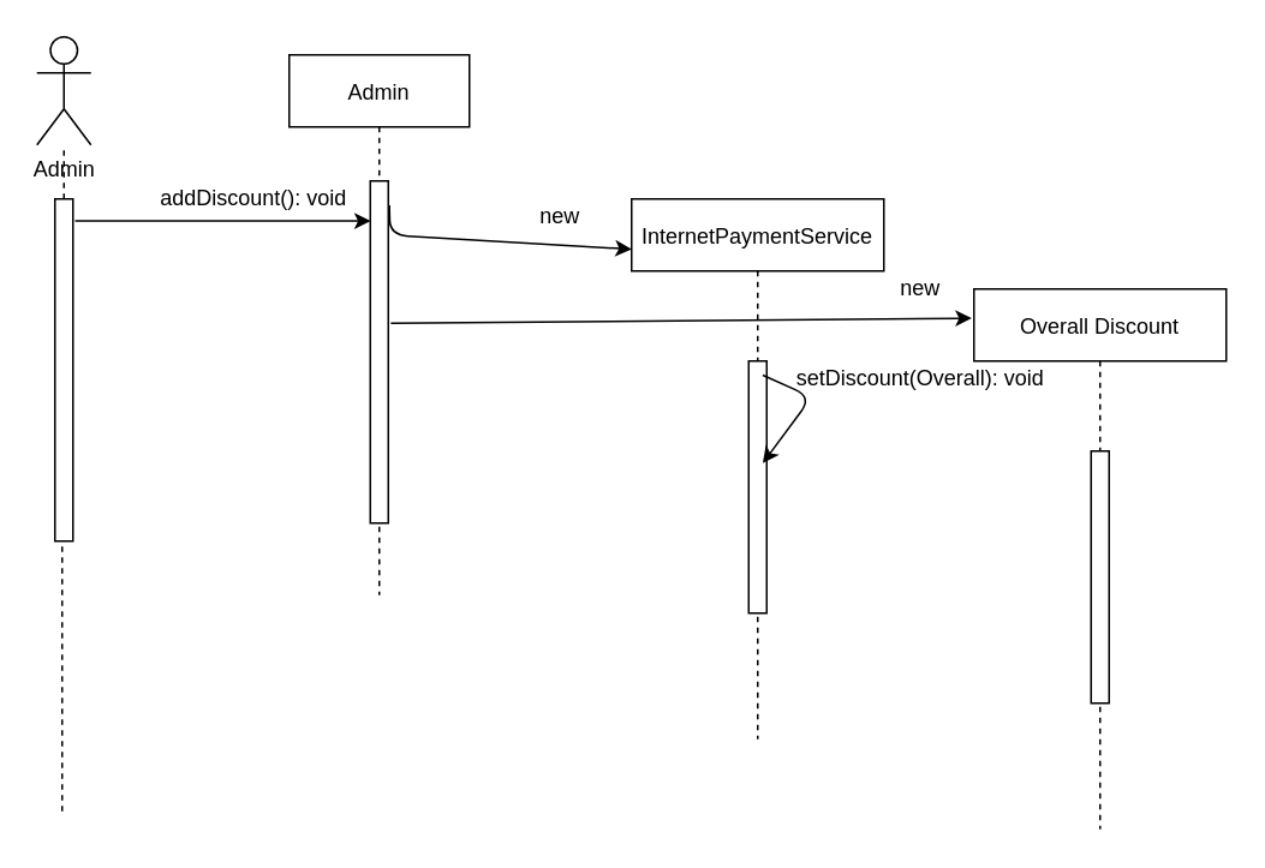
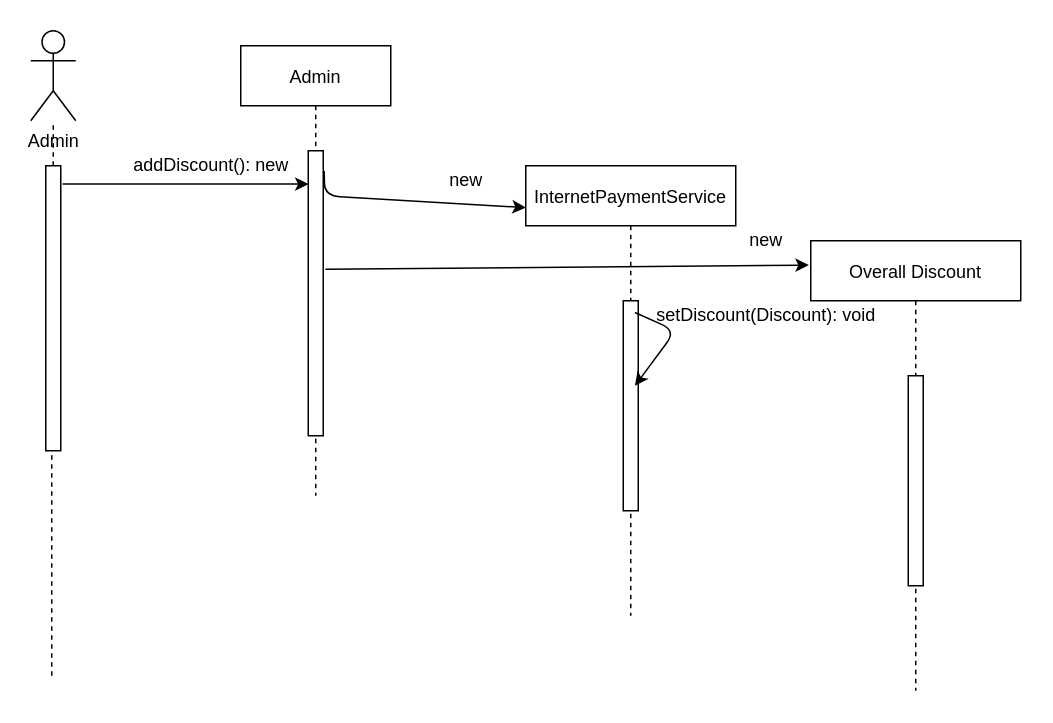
  <mxCell id="0" />
  <mxCell id="1" parent="0" />
  <mxCell id="2" value="Admin" style="shape=umlLifeline;perimeter=lifelinePerimeter;container=1;collapsible=0;recursiveResize=0;rounded=0;shadow=0;strokeWidth=1;" parent="1" vertex="1"><mxGeometry x="160" y="30" width="100" height="300" as="geometry" /></mxCell>
  <mxCell id="3" value="" style="points=[];perimeter=orthogonalPerimeter;rounded=0;shadow=0;strokeWidth=1;" parent="2" vertex="1"><mxGeometry x="45" y="70" width="10" height="190" as="geometry" /></mxCell>
  <mxCell id="4" value="InternetPaymentService" style="shape=umlLifeline;perimeter=lifelinePerimeter;container=1;collapsible=0;recursiveResize=0;rounded=0;shadow=0;strokeWidth=1;" parent="1" vertex="1"><mxGeometry x="350" y="110" width="140" height="300" as="geometry" /></mxCell>
  <mxCell id="5" value="" style="html=1;points=[];perimeter=orthogonalPerimeter;" vertex="1" parent="4"><mxGeometry x="65" y="90" width="10" height="140" as="geometry" /></mxCell>
  <mxCell id="6" value="Admin" style="shape=umlActor;verticalLabelPosition=bottom;verticalAlign=top;html=1;outlineConnect=0;" vertex="1" parent="1"><mxGeometry x="20" y="20" width="30" height="60" as="geometry" /></mxCell>
  <mxCell id="7" value="" style="endArrow=none;dashed=1;html=1;" edge="1" parent="1" source="8" target="6"><mxGeometry width="50" height="50" relative="1" as="geometry"><mxPoint x="30" y="450" as="sourcePoint" /><mxPoint x="30" y="120" as="targetPoint" /></mxGeometry></mxCell>
  <mxCell id="8" value="" style="points=[];perimeter=orthogonalPerimeter;rounded=0;shadow=0;strokeWidth=1;" vertex="1" parent="1"><mxGeometry x="30" y="110" width="10" height="190" as="geometry" /></mxCell>
  <mxCell id="9" value="" style="endArrow=none;dashed=1;html=1;entryX=0.4;entryY=1.007;entryDx=0;entryDy=0;entryPerimeter=0;" edge="1" parent="1" target="8"><mxGeometry width="50" height="50" relative="1" as="geometry"><mxPoint x="34" y="450" as="sourcePoint" /><mxPoint x="30" y="120" as="targetPoint" /></mxGeometry></mxCell>
  <mxCell id="10" value="" style="endArrow=classic;html=1;exitX=1.06;exitY=0.071;exitDx=0;exitDy=0;exitPerimeter=0;entryX=0;entryY=0.093;entryDx=0;entryDy=0;entryPerimeter=0;" edge="1" parent="1" source="3" target="4"><mxGeometry width="50" height="50" relative="1" as="geometry"><mxPoint x="440" y="280" as="sourcePoint" /><mxPoint x="490" y="230" as="targetPoint" /><Array as="points"><mxPoint x="216" y="130" /></Array></mxGeometry></mxCell>
  <mxCell id="11" value="new" style="text;html=1;align=center;verticalAlign=middle;resizable=0;points=[];autosize=1;" vertex="1" parent="1"><mxGeometry x="290" y="110" width="40" height="20" as="geometry" /></mxCell>
  <mxCell id="12" value="Overall Discount" style="shape=umlLifeline;perimeter=lifelinePerimeter;container=1;collapsible=0;recursiveResize=0;rounded=0;shadow=0;strokeWidth=1;" vertex="1" parent="1"><mxGeometry x="540" y="160" width="140" height="300" as="geometry" /></mxCell>
  <mxCell id="13" value="" style="html=1;points=[];perimeter=orthogonalPerimeter;" vertex="1" parent="12"><mxGeometry x="65" y="90" width="10" height="140" as="geometry" /></mxCell>
  <mxCell id="14" value="" style="endArrow=classic;html=1;exitX=1.14;exitY=0.416;exitDx=0;exitDy=0;exitPerimeter=0;entryX=-0.009;entryY=0.054;entryDx=0;entryDy=0;entryPerimeter=0;" edge="1" parent="1" source="3" target="12"><mxGeometry width="50" height="50" relative="1" as="geometry"><mxPoint x="440" y="280" as="sourcePoint" /><mxPoint x="490" y="230" as="targetPoint" /></mxGeometry></mxCell>
  <mxCell id="15" value="new" style="text;html=1;align=center;verticalAlign=middle;resizable=0;points=[];autosize=1;" vertex="1" parent="1"><mxGeometry x="490" y="150" width="40" height="20" as="geometry" /></mxCell>
  <mxCell id="16" value="" style="endArrow=classic;html=1;exitX=1.12;exitY=0.064;exitDx=0;exitDy=0;exitPerimeter=0;entryX=0.02;entryY=0.117;entryDx=0;entryDy=0;entryPerimeter=0;" edge="1" parent="1" source="8" target="3"><mxGeometry width="50" height="50" relative="1" as="geometry"><mxPoint x="440" y="280" as="sourcePoint" /><mxPoint x="490" y="230" as="targetPoint" /></mxGeometry></mxCell>
- <mxCell id="17" value="addDiscount(): void" style="text;html=1;align=center;verticalAlign=middle;resizable=0;points=[];autosize=1;" vertex="1" parent="1"><mxGeometry x="80" y="100" width="120" height="20" as="geometry" /></mxCell>
+ <mxCell id="17" value="addDiscount(): new" style="text;html=1;align=center;verticalAlign=middle;resizable=0;points=[];autosize=1;" vertex="1" parent="1"><mxGeometry x="80" y="100" width="120" height="20" as="geometry" /></mxCell>
  <mxCell id="18" value="" style="endArrow=classic;html=1;exitX=0.52;exitY=0.326;exitDx=0;exitDy=0;exitPerimeter=0;entryX=0.52;entryY=0.489;entryDx=0;entryDy=0;entryPerimeter=0;" edge="1" parent="1" source="4" target="4"><mxGeometry width="50" height="50" relative="1" as="geometry"><mxPoint x="440" y="280" as="sourcePoint" /><mxPoint x="490" y="230" as="targetPoint" /><Array as="points"><mxPoint x="450" y="220" /></Array></mxGeometry></mxCell>
- <mxCell id="19" value="setDiscount(Overall): void" style="text;html=1;align=center;verticalAlign=middle;resizable=0;points=[];autosize=1;" vertex="1" parent="1"><mxGeometry x="430" y="200" width="160" height="20" as="geometry" /></mxCell>
+ <mxCell id="19" value="setDiscount(Discount): void" style="text;html=1;align=center;verticalAlign=middle;resizable=0;points=[];autosize=1;" vertex="1" parent="1"><mxGeometry x="430" y="200" width="160" height="20" as="geometry" /></mxCell>
